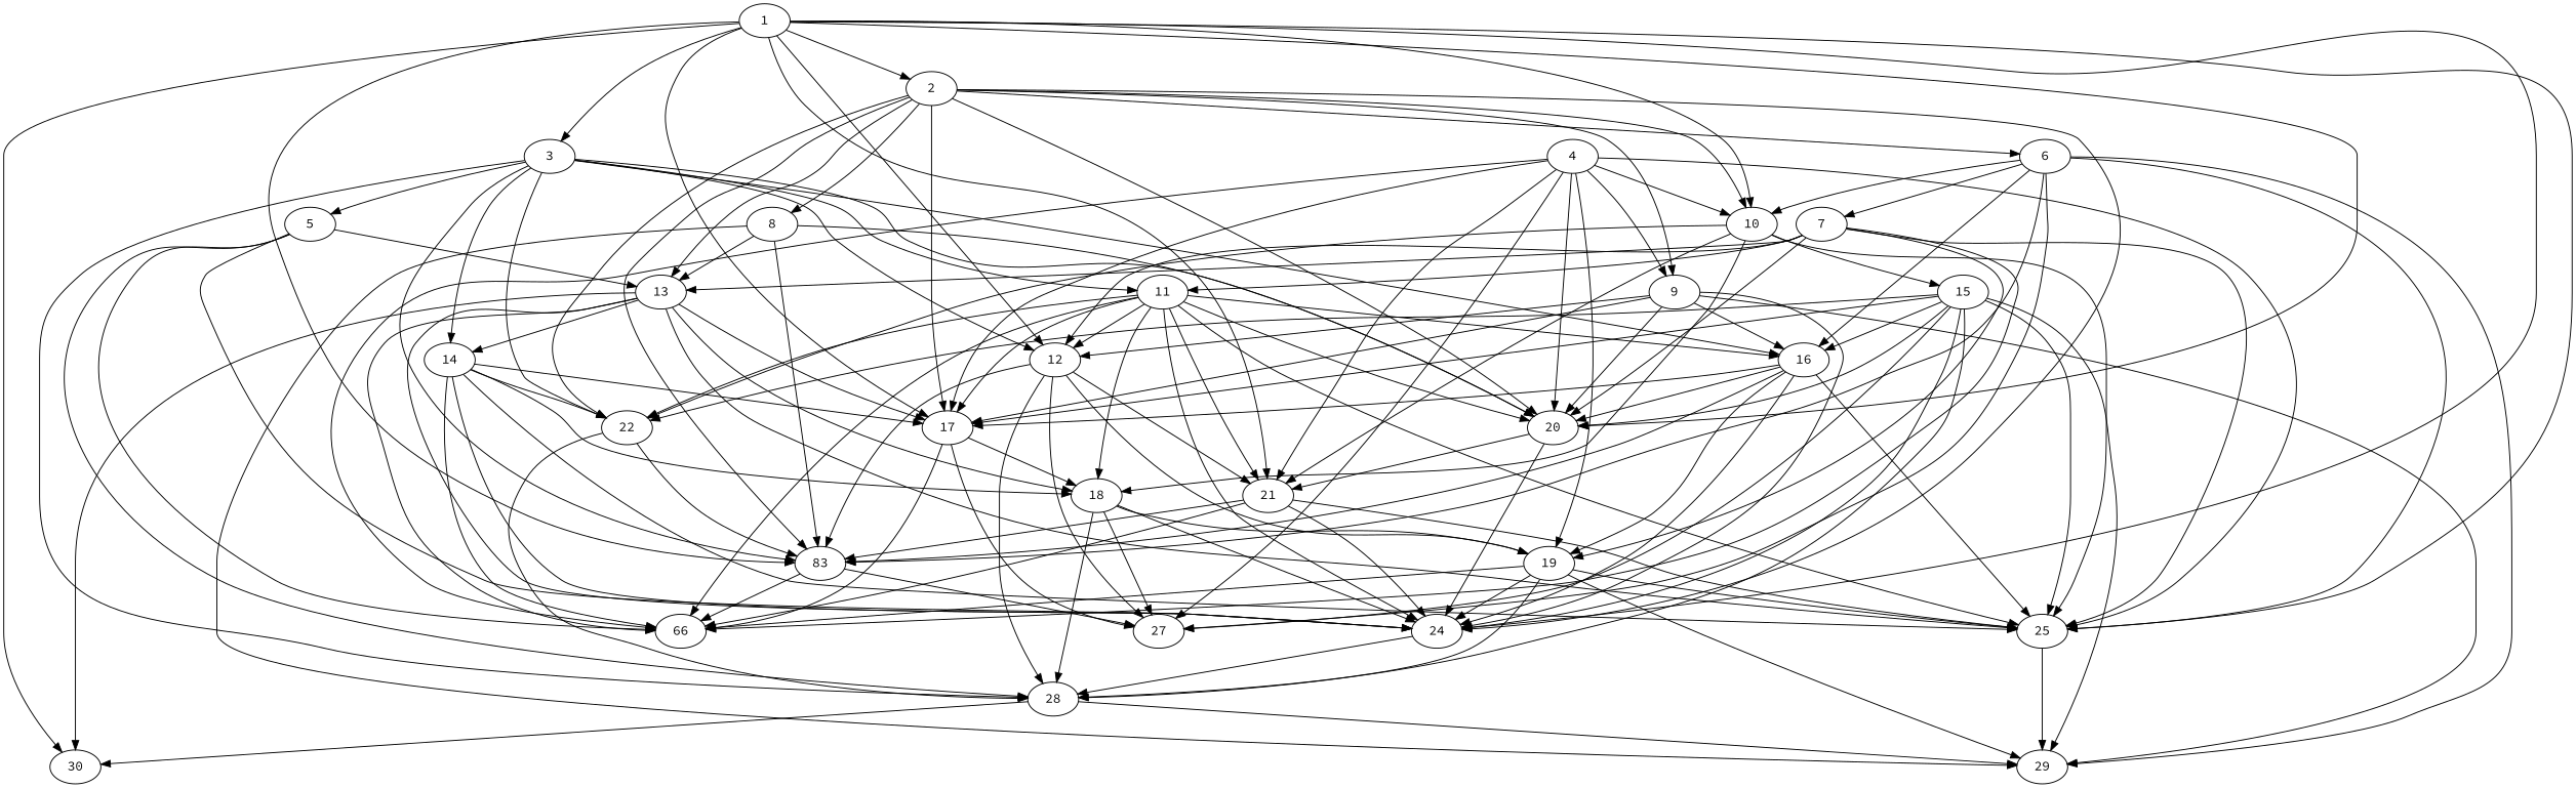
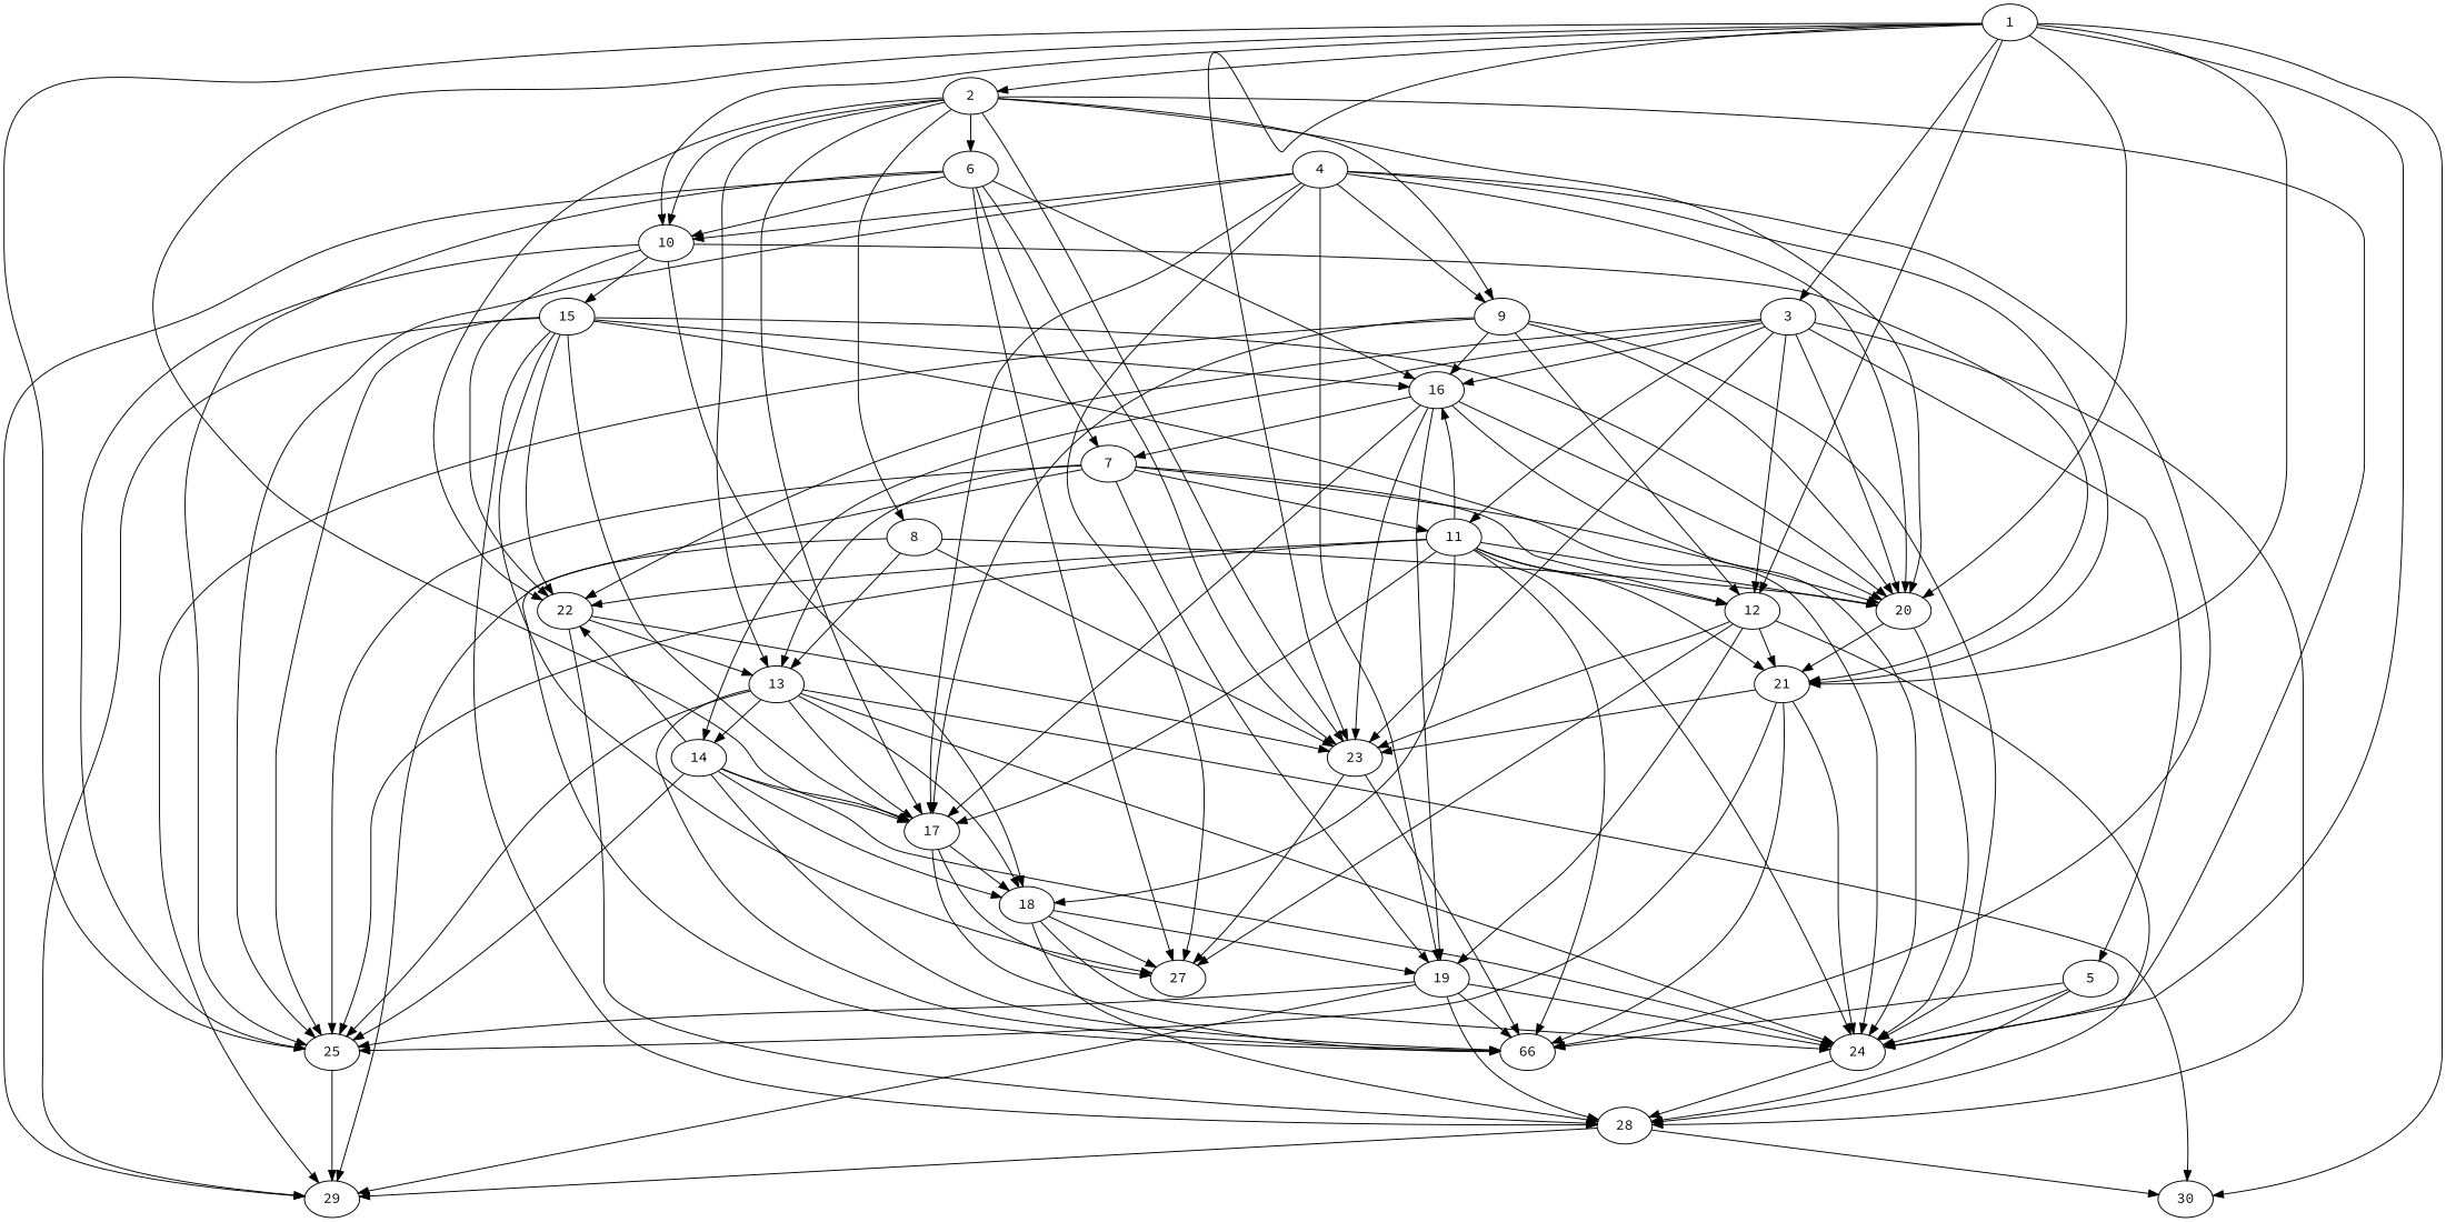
  digraph {
    fontname="Source Code Pro"
    node [Weight=494 fontname="Source Code Pro"]
    edge [Weight=5 fontname="Source Code Pro"]
    1 [Weight=296]
    2 [Weight=296]
    3 [Weight=444]
    10
    12 [Weight=197]
    17 [Weight=99]
    20 [Weight=148]
    21 [Weight=395]
-   23 [Weight=99 label=83]
+   23 [Weight=99]
    24
    25 [Weight=247]
    30 [Weight=148]
    6 [Weight=444]
    8 [Weight=148]
    9 [Weight=197]
    13 [Weight=296]
    22 [Weight=197]
    5 [Weight=247]
    11 [Weight=247]
    14 [Weight=99]
    16
    28 [Weight=395]
    15 [Weight=247]
    18
    19 [Weight=148]
    27 [Weight=444]
    n27 [Weight=197 label=66]
    29 [Weight=247]
    7
    4 [Weight=99]
    1 -> 2 [Weight=6]
    1 -> 3 [Weight=3]
    1 -> 10
    1 -> 12 [Weight=8]
    1 -> 17 [Weight=10]
    1 -> 20 [Weight=4]
    1 -> 21 [Weight=2]
    1 -> 23 [Weight=9]
    1 -> 24 [Weight=6]
    1 -> 25
    1 -> 30 [Weight=4]
    2 -> 10 [Weight=3]
    2 -> 17 [Weight=2]
    2 -> 20 [Weight=8]
    2 -> 23 [Weight=4]
    2 -> 24 [Weight=8]
    2 -> 6 [Weight=9]
    2 -> 8 [Weight=6]
    2 -> 9 [Weight=8]
    2 -> 13
    2 -> 22 [Weight=10]
    3 -> 12
    3 -> 20
    3 -> 23 [Weight=6]
    3 -> 22 [Weight=3]
    3 -> 5 [Weight=8]
    3 -> 11 [Weight=2]
    3 -> 14 [Weight=10]
    3 -> 16
    3 -> 28 [Weight=3]
    10 -> 21 [Weight=7]
    10 -> 25
    10 -> 22 [Weight=9]
    10 -> 15 [Weight=10]
    10 -> 18 [Weight=3]
    12 -> 21
    12 -> 23 [Weight=9]
    12 -> 28
    12 -> 19 [Weight=4]
    12 -> 27
    17 -> 18 [Weight=3]
    17 -> 27 [Weight=3]
    17 -> n27 [Weight=6]
    20 -> 21 [Weight=6]
    20 -> 24 [Weight=3]
    21 -> 23 [Weight=6]
    21 -> 24
    21 -> 25
    21 -> n27
    23 -> 27 [Weight=7]
    23 -> n27 [Weight=10]
    24 -> 28 [Weight=8]
    25 -> 29 [Weight=2]
    6 -> 10
    6 -> 23 [Weight=2]
    6 -> 25 [Weight=6]
    6 -> 16 [Weight=8]
    6 -> 27 [Weight=7]
    6 -> 29 [Weight=10]
    6 -> 7 [Weight=4]
    8 -> 20 [Weight=3]
    8 -> 23 [Weight=9]
    8 -> 13 [Weight=4]
    8 -> 29 [Weight=7]
    9 -> 12
    9 -> 17 [Weight=9]
    9 -> 20 [Weight=4]
    9 -> 24 [Weight=4]
    9 -> 16 [Weight=2]
    9 -> 29
    13 -> 17 [Weight=3]
    13 -> 24 [Weight=7]
    13 -> 25 [Weight=10]
    13 -> 30
    13 -> 14 [Weight=9]
    13 -> 18 [Weight=9]
    13 -> n27 [Weight=10]
    22 -> 23 [Weight=3]
    22 -> 28 [Weight=3]
    5 -> 24 [Weight=8]
-   5 -> 13 [Weight=10]
+   22 -> 13 [Weight=10]
    5 -> 28 [Weight=4]
    5 -> n27 [Weight=2]
    11 -> 12 [Weight=10]
    11 -> 17 [Weight=4]
    11 -> 20 [Weight=8]
    11 -> 21 [Weight=6]
    11 -> 24 [Weight=2]
    11 -> 25 [Weight=2]
    11 -> 22 [Weight=2]
    11 -> 16 [Weight=6]
    11 -> 18 [Weight=4]
    11 -> n27 [Weight=8]
    14 -> 17 [Weight=2]
    14 -> 24 [Weight=8]
    14 -> 25 [Weight=10]
    14 -> 22 [Weight=3]
    14 -> 18
    14 -> n27 [Weight=9]
    16 -> 17 [Weight=10]
    16 -> 20
    16 -> 23 [Weight=8]
    16 -> 24
-   16 -> 25 [Weight=2]
+   16 -> 7 [Weight=2]
    16 -> 19 [Weight=8]
    28 -> 30 [Weight=3]
    28 -> 29 [Weight=6]
    15 -> 17 [Weight=6]
    15 -> 20 [Weight=9]
    15 -> 24 [Weight=8]
    15 -> 25 [Weight=4]
    15 -> 22 [Weight=4]
    15 -> 16
    15 -> 28 [Weight=6]
    15 -> 27
    15 -> 29 [Weight=9]
    18 -> 24 [Weight=7]
    18 -> 28 [Weight=3]
    18 -> 19 [Weight=8]
    18 -> 27 [Weight=4]
    19 -> 24 [Weight=2]
    19 -> 25
    19 -> 28 [Weight=2]
    19 -> n27 [Weight=8]
    19 -> 29 [Weight=8]
    7 -> 12 [Weight=6]
    7 -> 20 [Weight=10]
    7 -> 25 [Weight=4]
    7 -> 13 [Weight=8]
    7 -> 11 [Weight=10]
    7 -> 19 [Weight=8]
    7 -> n27 [Weight=6]
    4 -> 10
    4 -> 17 [Weight=7]
    4 -> 20 [Weight=7]
    4 -> 21 [Weight=9]
    4 -> 25 [Weight=6]
    4 -> 9 [Weight=7]
    4 -> 19
    4 -> 27 [Weight=9]
    4 -> n27 [Weight=7]
  }
